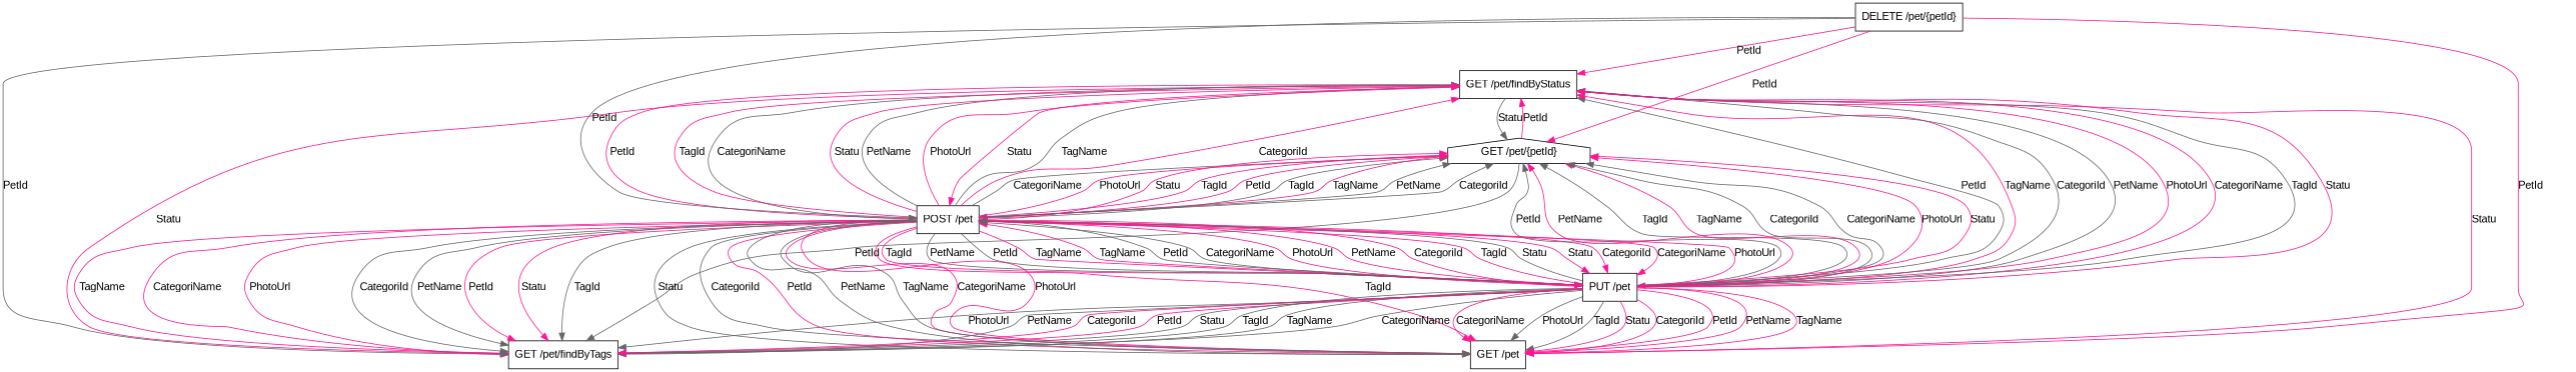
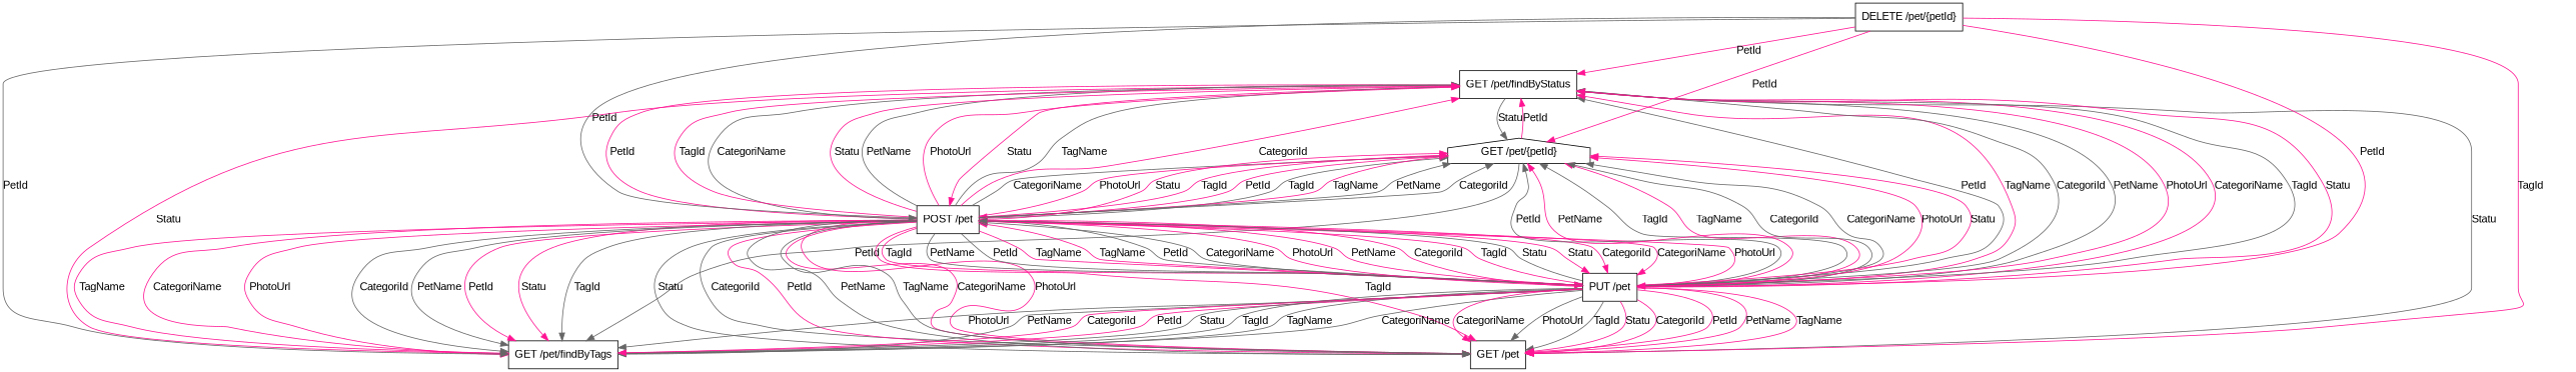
  digraph {
    fontname="Liberation Sans"
    node [fontname="Liberation Sans" shape=box]
    edge [color=deeppink fontname="Liberation Sans"]
    n1 [label="GET /pet/findByStatus"]
    n2 [label="GET /pet/{petId}" shape=house]
    n3 [label="POST /pet"]
    n4 [label="GET /pet/findByTags"]
    n5 [label="GET /pet"]
    n6 [label="PUT /pet"]
    n7 [label="DELETE /pet/{petId}"]
    n1 -> n2 [color=gray40 label=Statu]
    n1 -> n3 [label=Statu]
    n1 -> n4 [label=Statu]
-   n1 -> n5 [label=Statu]
+   n1 -> n5 [color=gray40 label=Statu]
    n2 -> n1 [label=PetId]
    n2 -> n3 [label=TagId]
    n2 -> n4 [color=gray40 label=PetId]
    n3 -> n1 [label=PetId]
    n3 -> n1 [color=gray40 label=TagName]
    n3 -> n1 [label=CategoriId]
    n3 -> n1 [color=gray40 label=PetName]
    n3 -> n1 [label=PhotoUrl]
    n3 -> n1 [color=gray40 label=CategoriName]
    n3 -> n1 [label=TagId]
    n3 -> n1 [label=Statu]
    n3 -> n2 [label=PetId]
    n3 -> n2 [color=gray40 label=TagId]
    n3 -> n2 [label=TagName]
    n3 -> n2 [color=gray40 label=PetName]
    n3 -> n2 [color=gray40 label=CategoriId]
    n3 -> n2 [color=gray40 label=CategoriName]
    n3 -> n2 [label=PhotoUrl]
    n3 -> n2 [label=Statu]
    n3 -> n4 [label=PetId]
    n3 -> n4 [label=Statu]
    n3 -> n4 [color=gray40 label=TagId]
    n3 -> n4 [label=TagName]
    n3 -> n4 [label=CategoriName]
    n3 -> n4 [label=PhotoUrl]
    n3 -> n4 [color=gray40 label=PetName]
    n3 -> n4 [color=gray40 label=CategoriId]
    n3 -> n5 [label=CategoriName]
    n3 -> n5 [label=PhotoUrl]
    n3 -> n5 [label=TagId]
    n3 -> n5 [color=gray40 label=Statu]
    n3 -> n5 [color=gray40 label=CategoriId]
    n3 -> n5 [label=PetId]
    n3 -> n5 [color=gray40 label=PetName]
    n3 -> n5 [color=gray40 label=TagName]
    n3 -> n6 [label=Statu]
    n3 -> n6 [label=CategoriId]
    n3 -> n6 [label=CategoriName]
    n3 -> n6 [label=PhotoUrl]
    n3 -> n6 [label=TagId]
    n3 -> n6 [color=gray40 label=PetName]
    n3 -> n6 [color=gray40 label=PetId]
    n3 -> n6 [label=TagName]
    n6 -> n1 [color=gray40 label=PetId]
    n6 -> n1 [label=TagName]
    n6 -> n1 [color=gray40 label=CategoriId]
    n6 -> n1 [color=gray40 label=PetName]
    n6 -> n1 [label=PhotoUrl]
    n6 -> n1 [label=CategoriName]
    n6 -> n1 [color=gray40 label=TagId]
    n6 -> n1 [label=Statu]
    n6 -> n2 [color=gray40 label=PetId]
    n6 -> n2 [color=gray40 label=TagId]
    n6 -> n2 [label=TagName]
    n6 -> n2 [label=PetName]
    n6 -> n2 [color=gray40 label=CategoriId]
    n6 -> n2 [color=gray40 label=CategoriName]
    n6 -> n2 [label=PhotoUrl]
    n6 -> n2 [label=Statu]
    n6 -> n3 [label=TagName]
    n6 -> n3 [color=gray40 label=PetId]
    n6 -> n3 [color=gray40 label=CategoriName]
    n6 -> n3 [label=PhotoUrl]
    n6 -> n3 [label=PetName]
    n6 -> n3 [label=CategoriId]
    n6 -> n3 [label=TagId]
    n6 -> n3 [color=gray40 label=Statu]
    n6 -> n4 [label=PetId]
    n6 -> n4 [color=gray40 label=Statu]
    n6 -> n4 [color=gray40 label=TagId]
    n6 -> n4 [color=gray40 label=TagName]
    n6 -> n4 [color=gray40 label=CategoriName]
    n6 -> n4 [color=gray40 label=PhotoUrl]
    n6 -> n4 [color=gray40 label=PetName]
    n6 -> n4 [label=CategoriId]
    n6 -> n5 [label=CategoriName]
    n6 -> n5 [color=gray40 label=PhotoUrl]
    n6 -> n5 [color=gray40 label=TagId]
    n6 -> n5 [label=Statu]
    n6 -> n5 [label=CategoriId]
    n6 -> n5 [label=PetId]
    n6 -> n5 [label=PetName]
    n6 -> n5 [label=TagName]
    n7 -> n1 [label=PetId]
    n7 -> n2 [label=PetId]
    n7 -> n3 [color=gray40 label=PetId]
    n7 -> n4 [color=gray40 label=PetId]
-   n7 -> n5 [label=PetId]
+   n7 -> n5 [label=TagId]
+   n7 -> n6 [label=PetId]
  }
